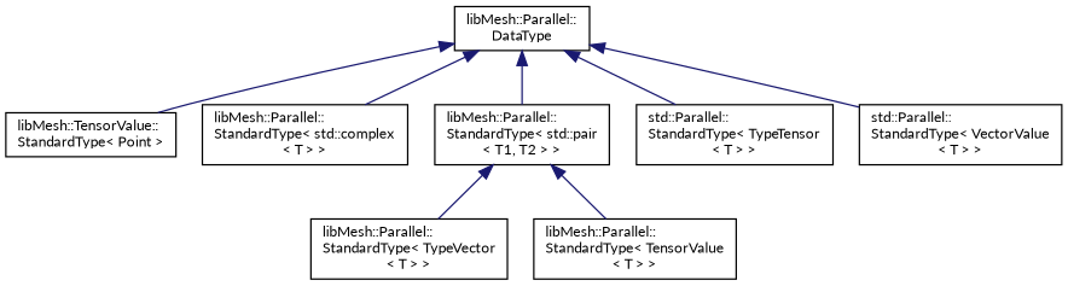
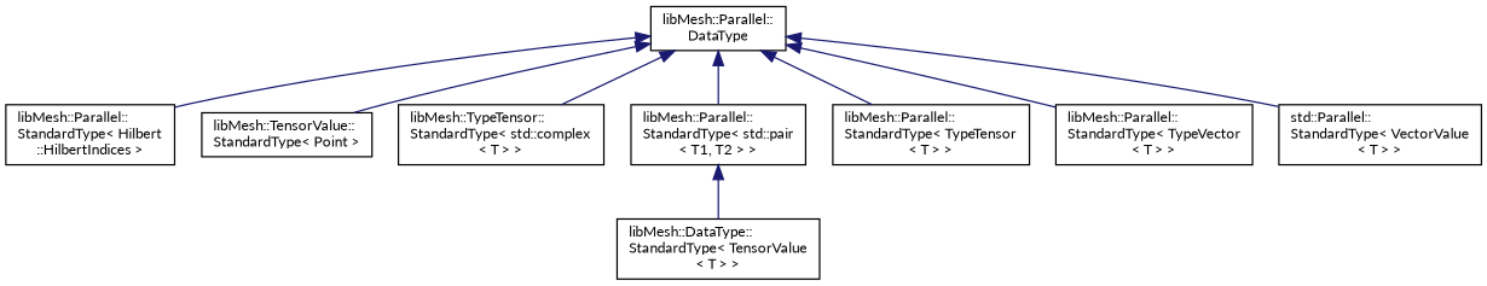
  digraph {
    fontname=Lato
    rankdir=TB
    node [color=black fillcolor=white fontname=Lato fontsize=10 shape=record style=filled]
    edge [color=midnightblue dir=back fontname=Lato fontsize=10 labelfontname=FreeSans labelfontsize=10 style=solid]
    n1 [height=0.2 label="libMesh::Parallel::\lDataType" width=0.4]
+   n2 [height=0.2 label="libMesh::Parallel::\lStandardType\< Hilbert\l::HilbertIndices \>" width=0.4]
    n3 [height=0.2 label="libMesh::TensorValue::\lStandardType\< Point \>" width=0.4]
-   n4 [height=0.2 label="libMesh::Parallel::\lStandardType\< std::complex\l\< T \> \>" width=0.4]
+   n4 [height=0.2 label="libMesh::TypeTensor::\lStandardType\< std::complex\l\< T \> \>" width=0.4]
    n5 [height=0.2 label="libMesh::Parallel::\lStandardType\< std::pair\l\< T1, T2 \> \>" width=0.4]
-   n6 [height=0.2 label="std::Parallel::\lStandardType\< TypeTensor\l\< T \> \>" width=0.4]
+   n6 [height=0.2 label="libMesh::Parallel::\lStandardType\< TypeTensor\l\< T \> \>" width=0.4]
    n7 [height=0.2 label="libMesh::Parallel::\lStandardType\< TypeVector\l\< T \> \>" width=0.4]
    n8 [height=0.2 label="std::Parallel::\lStandardType\< VectorValue\l\< T \> \>" width=0.4]
-   n9 [height=0.2 label="libMesh::Parallel::\lStandardType\< TensorValue\l\< T \> \>" width=0.4]
+   n9 [height=0.2 label="libMesh::DataType::\lStandardType\< TensorValue\l\< T \> \>" width=0.4]
+   n1 -> n2
    n1 -> n3
    n1 -> n4
    n1 -> n5
    n1 -> n6
-   n5 -> n7
+   n1 -> n7
    n1 -> n8
    n5 -> n9
  }
